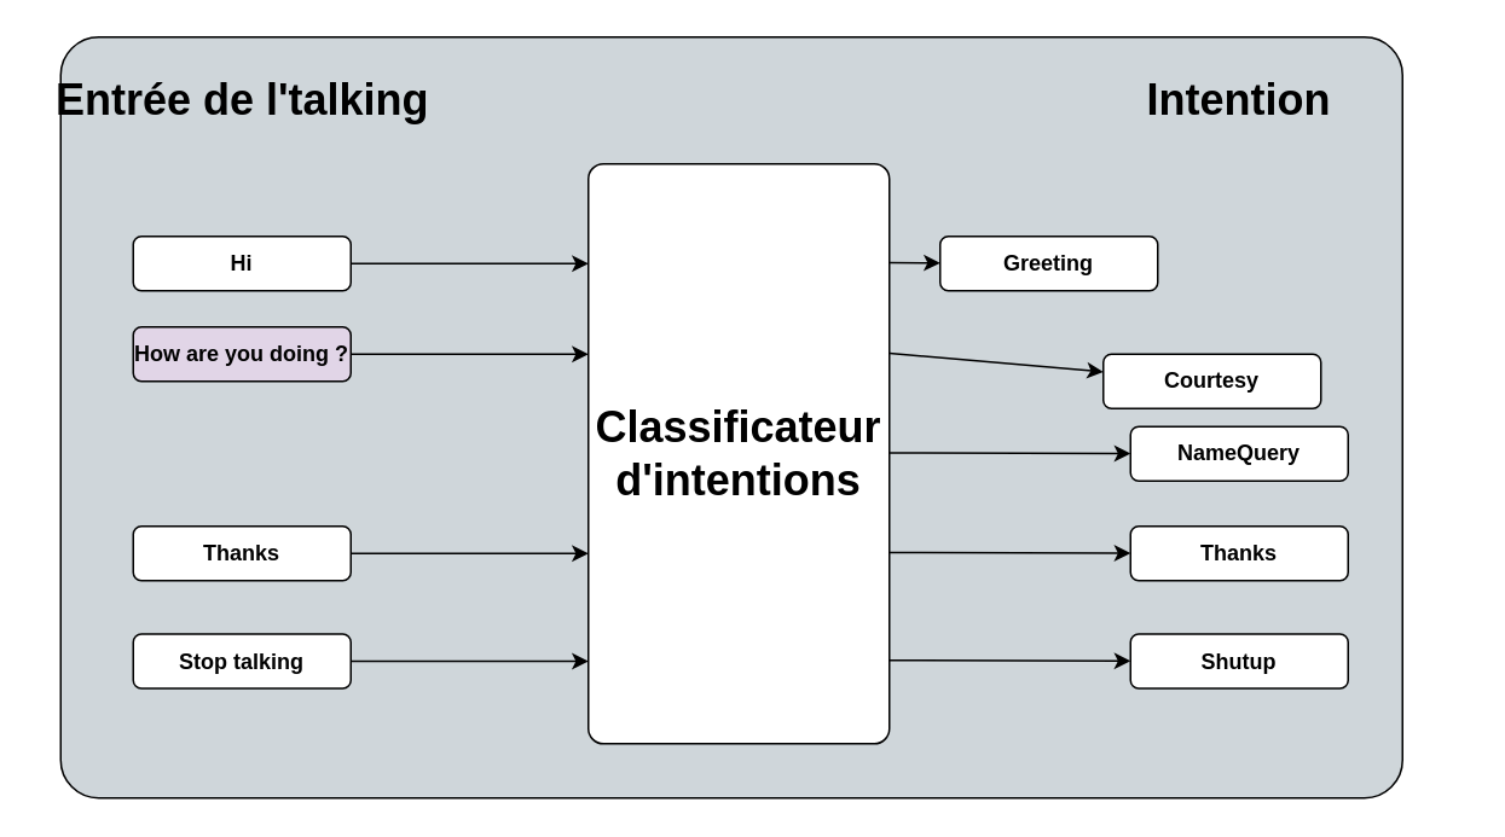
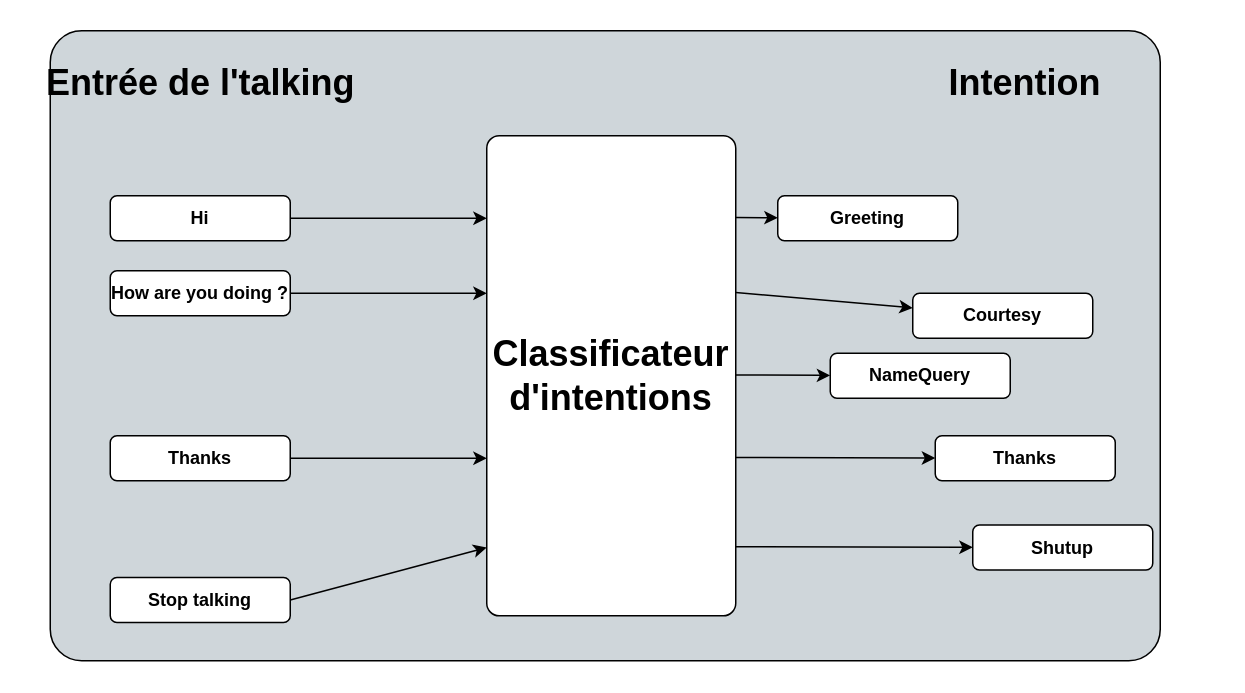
  <mxCell id="0" />
  <mxCell id="1" parent="0" />
  <mxCell id="2" value="" style="rounded=1;whiteSpace=wrap;html=1;arcSize=5;fillColor=#cfd6da;" parent="1" vertex="1"><mxGeometry x="33" y="20" width="740" height="420" as="geometry" /></mxCell>
  <mxCell id="3" value="&lt;b&gt;&lt;font style=&quot;font-size: 24px;&quot;&gt;Classificateur d'intentions&lt;/font&gt;&lt;/b&gt;" style="rounded=1;whiteSpace=wrap;html=1;arcSize=5;" parent="1" vertex="1"><mxGeometry x="324" y="90" width="166" height="320" as="geometry" /></mxCell>
- <mxCell id="4" value="&lt;b&gt;How are you doing ?&lt;/b&gt;" style="rounded=1;whiteSpace=wrap;html=1;fillColor=#e1d5e7;" parent="1" vertex="1"><mxGeometry x="73" y="180" width="120" height="30" as="geometry" /></mxCell>
+ <mxCell id="4" value="&lt;b&gt;How are you doing ?&lt;/b&gt;" style="rounded=1;whiteSpace=wrap;html=1;" parent="1" vertex="1"><mxGeometry x="73" y="180" width="120" height="30" as="geometry" /></mxCell>
  <mxCell id="5" value="" style="endArrow=classic;html=1;rounded=0;exitX=1;exitY=0.5;exitDx=0;exitDy=0;" parent="1" source="4" edge="1"><mxGeometry width="50" height="50" relative="1" as="geometry"><mxPoint x="383" y="315" as="sourcePoint" /><mxPoint x="324" y="195" as="targetPoint" /></mxGeometry></mxCell>
  <mxCell id="6" value="&lt;b&gt;Thanks&lt;/b&gt;" style="rounded=1;whiteSpace=wrap;html=1;" parent="1" vertex="1"><mxGeometry x="73" y="290" width="120" height="30" as="geometry" /></mxCell>
  <mxCell id="7" value="" style="endArrow=classic;html=1;rounded=0;exitX=1;exitY=0.5;exitDx=0;exitDy=0;" parent="1" source="6" edge="1"><mxGeometry width="50" height="50" relative="1" as="geometry"><mxPoint x="383" y="425" as="sourcePoint" /><mxPoint x="324" y="305" as="targetPoint" /></mxGeometry></mxCell>
- <mxCell id="8" value="&lt;b&gt;Stop talking&lt;/b&gt;" style="rounded=1;whiteSpace=wrap;html=1;" parent="1" vertex="1"><mxGeometry x="73" y="349.5" width="120" height="30" as="geometry" /></mxCell>
+ <mxCell id="8" value="&lt;b&gt;Stop talking&lt;/b&gt;" style="rounded=1;whiteSpace=wrap;html=1;" parent="1" vertex="1"><mxGeometry x="73" y="384.5" width="120" height="30" as="geometry" /></mxCell>
  <mxCell id="9" value="" style="endArrow=classic;html=1;rounded=0;exitX=1;exitY=0.5;exitDx=0;exitDy=0;fontStyle=0" parent="1" source="8" edge="1"><mxGeometry width="50" height="50" relative="1" as="geometry"><mxPoint x="383" y="484.5" as="sourcePoint" /><mxPoint x="324" y="364.5" as="targetPoint" /></mxGeometry></mxCell>
  <mxCell id="10" value="&lt;b&gt;Hi&lt;/b&gt;" style="rounded=1;whiteSpace=wrap;html=1;" parent="1" vertex="1"><mxGeometry x="73" y="130" width="120" height="30" as="geometry" /></mxCell>
  <mxCell id="11" value="" style="endArrow=classic;html=1;rounded=0;exitX=1;exitY=0.5;exitDx=0;exitDy=0;" parent="1" source="10" edge="1"><mxGeometry width="50" height="50" relative="1" as="geometry"><mxPoint x="383" y="265" as="sourcePoint" /><mxPoint x="324" y="145" as="targetPoint" /></mxGeometry></mxCell>
  <mxCell id="12" value="" style="endArrow=classic;html=1;rounded=0;exitX=1;exitY=0.5;exitDx=0;exitDy=0;" parent="1" target="13" edge="1"><mxGeometry width="50" height="50" relative="1" as="geometry"><mxPoint x="490" y="249.5" as="sourcePoint" /><mxPoint x="621" y="249.5" as="targetPoint" /></mxGeometry></mxCell>
- <mxCell id="13" value="&lt;b&gt;NameQuery&lt;/b&gt;" style="rounded=1;whiteSpace=wrap;html=1;" parent="1" vertex="1"><mxGeometry x="623" y="235" width="120" height="30" as="geometry" /></mxCell>
+ <mxCell id="13" value="&lt;b&gt;NameQuery&lt;/b&gt;" style="rounded=1;whiteSpace=wrap;html=1;" parent="1" vertex="1"><mxGeometry x="553" y="235" width="120" height="30" as="geometry" /></mxCell>
  <mxCell id="14" value="" style="endArrow=classic;html=1;rounded=0;exitX=1;exitY=0.5;exitDx=0;exitDy=0;" parent="1" target="15" edge="1"><mxGeometry width="50" height="50" relative="1" as="geometry"><mxPoint x="490" y="194.5" as="sourcePoint" /><mxPoint x="621" y="194.5" as="targetPoint" /></mxGeometry></mxCell>
  <mxCell id="15" value="&lt;b&gt;Courtesy&lt;/b&gt;" style="rounded=1;whiteSpace=wrap;html=1;" parent="1" vertex="1"><mxGeometry x="608" y="195" width="120" height="30" as="geometry" /></mxCell>
  <mxCell id="16" value="" style="endArrow=classic;html=1;rounded=0;exitX=1;exitY=0.5;exitDx=0;exitDy=0;" parent="1" target="17" edge="1"><mxGeometry width="50" height="50" relative="1" as="geometry"><mxPoint x="490" y="144.5" as="sourcePoint" /><mxPoint x="621" y="144.5" as="targetPoint" /></mxGeometry></mxCell>
  <mxCell id="17" value="&lt;b&gt;Greeting&lt;/b&gt;" style="rounded=1;whiteSpace=wrap;html=1;" parent="1" vertex="1"><mxGeometry x="518" y="130" width="120" height="30" as="geometry" /></mxCell>
  <mxCell id="18" value="" style="endArrow=classic;html=1;rounded=0;exitX=1;exitY=0.5;exitDx=0;exitDy=0;" parent="1" target="19" edge="1"><mxGeometry width="50" height="50" relative="1" as="geometry"><mxPoint x="490" y="304.5" as="sourcePoint" /><mxPoint x="621" y="304.5" as="targetPoint" /></mxGeometry></mxCell>
  <mxCell id="19" value="&lt;b&gt;Thanks&lt;/b&gt;" style="rounded=1;whiteSpace=wrap;html=1;" parent="1" vertex="1"><mxGeometry x="623" y="290" width="120" height="30" as="geometry" /></mxCell>
  <mxCell id="20" value="" style="endArrow=classic;html=1;rounded=0;exitX=1;exitY=0.5;exitDx=0;exitDy=0;" parent="1" target="21" edge="1"><mxGeometry width="50" height="50" relative="1" as="geometry"><mxPoint x="490" y="364" as="sourcePoint" /><mxPoint x="621" y="364" as="targetPoint" /></mxGeometry></mxCell>
- <mxCell id="21" value="&lt;b&gt;Shutup&lt;/b&gt;" style="rounded=1;whiteSpace=wrap;html=1;" parent="1" vertex="1"><mxGeometry x="623" y="349.5" width="120" height="30" as="geometry" /></mxCell>
+ <mxCell id="21" value="&lt;b&gt;Shutup&lt;/b&gt;" style="rounded=1;whiteSpace=wrap;html=1;" parent="1" vertex="1"><mxGeometry x="648" y="349.5" width="120" height="30" as="geometry" /></mxCell>
  <mxCell id="22" value="&lt;font style=&quot;font-size: 24px;&quot;&gt;&lt;b&gt;Intention&lt;/b&gt;&lt;/font&gt;" style="text;html=1;align=center;verticalAlign=middle;whiteSpace=wrap;rounded=0;" parent="1" vertex="1"><mxGeometry x="558" y="40" width="250" height="30" as="geometry" /></mxCell>
  <mxCell id="23" value="&lt;font style=&quot;font-size: 24px;&quot;&gt;&lt;b&gt;Entrée de l'talking&lt;/b&gt;&lt;/font&gt;" style="text;html=1;align=center;verticalAlign=middle;whiteSpace=wrap;rounded=0;" parent="1" vertex="1"><mxGeometry x="20.5" y="40" width="225" height="30" as="geometry" /></mxCell>
